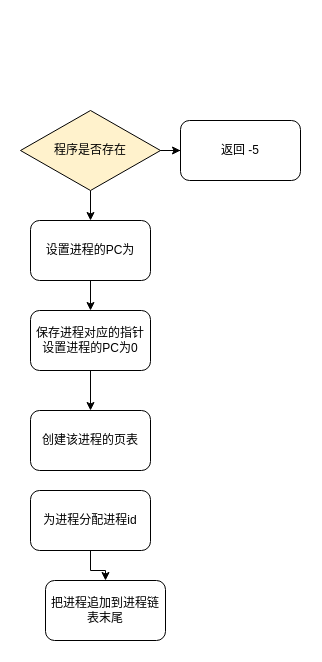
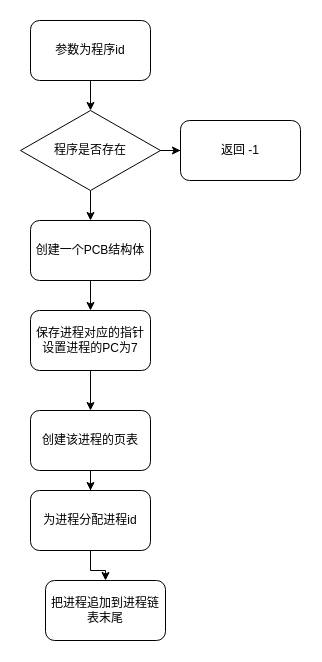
  <mxCell id="0" />
  <mxCell id="1" parent="0" />
+ <mxCell id="2" value="" style="edgeStyle=orthogonalEdgeStyle;rounded=0;orthogonalLoop=1;jettySize=auto;html=1;" edge="1" parent="1" source="3" target="6"><mxGeometry relative="1" as="geometry" /></mxCell>
+ <mxCell id="3" value="参数为程序id" style="rounded=1;whiteSpace=wrap;html=1;" vertex="1" parent="1"><mxGeometry x="30" y="20" width="120" height="60" as="geometry" /></mxCell>
  <mxCell id="4" value="" style="edgeStyle=orthogonalEdgeStyle;rounded=0;orthogonalLoop=1;jettySize=auto;html=1;" edge="1" parent="1" source="6" target="7"><mxGeometry relative="1" as="geometry" /></mxCell>
  <mxCell id="5" value="" style="edgeStyle=orthogonalEdgeStyle;rounded=0;orthogonalLoop=1;jettySize=auto;html=1;" edge="1" parent="1" source="6" target="9"><mxGeometry relative="1" as="geometry" /></mxCell>
- <mxCell id="6" value="程序是否存在" style="rhombus;whiteSpace=wrap;html=1;fillColor=#fff2cc;" vertex="1" parent="1"><mxGeometry x="20" y="110" width="140" height="80" as="geometry" /></mxCell>
- <mxCell id="7" value="返回 -5" style="rounded=1;whiteSpace=wrap;html=1;" vertex="1" parent="1"><mxGeometry x="180" y="120" width="120" height="60" as="geometry" /></mxCell>
+ <mxCell id="6" value="程序是否存在" style="rhombus;whiteSpace=wrap;html=1;" vertex="1" parent="1"><mxGeometry x="20" y="110" width="140" height="80" as="geometry" /></mxCell>
+ <mxCell id="7" value="返回 -1" style="rounded=1;whiteSpace=wrap;html=1;" vertex="1" parent="1"><mxGeometry x="180" y="120" width="120" height="60" as="geometry" /></mxCell>
  <mxCell id="8" value="" style="edgeStyle=orthogonalEdgeStyle;rounded=0;orthogonalLoop=1;jettySize=auto;html=1;" edge="1" parent="1" source="9" target="11"><mxGeometry relative="1" as="geometry" /></mxCell>
- <mxCell id="9" value="设置进程的PC为" style="rounded=1;whiteSpace=wrap;html=1;" vertex="1" parent="1"><mxGeometry x="30" y="220" width="120" height="60" as="geometry" /></mxCell>
+ <mxCell id="9" value="创建一个PCB结构体" style="rounded=1;whiteSpace=wrap;html=1;" vertex="1" parent="1"><mxGeometry x="30" y="220" width="120" height="60" as="geometry" /></mxCell>
  <mxCell id="10" value="" style="edgeStyle=orthogonalEdgeStyle;rounded=0;orthogonalLoop=1;jettySize=auto;html=1;" edge="1" parent="1" source="11" target="15"><mxGeometry relative="1" as="geometry" /></mxCell>
- <mxCell id="11" value="保存进程对应的指针&lt;br&gt;设置进程的PC为0" style="rounded=1;whiteSpace=wrap;html=1;" vertex="1" parent="1"><mxGeometry x="30" y="310" width="120" height="60" as="geometry" /></mxCell>
+ <mxCell id="11" value="保存进程对应的指针&lt;br&gt;设置进程的PC为7" style="rounded=1;whiteSpace=wrap;html=1;" vertex="1" parent="1"><mxGeometry x="30" y="310" width="120" height="60" as="geometry" /></mxCell>
  <mxCell id="12" value="" style="edgeStyle=orthogonalEdgeStyle;rounded=0;orthogonalLoop=1;jettySize=auto;html=1;" edge="1" parent="1" source="13" target="16"><mxGeometry relative="1" as="geometry" /></mxCell>
  <mxCell id="13" value="为进程分配进程id" style="rounded=1;whiteSpace=wrap;html=1;" vertex="1" parent="1"><mxGeometry x="30" y="490" width="120" height="60" as="geometry" /></mxCell>
+ <mxCell id="14" value="" style="edgeStyle=orthogonalEdgeStyle;rounded=0;orthogonalLoop=1;jettySize=auto;html=1;" edge="1" parent="1" source="15" target="13"><mxGeometry relative="1" as="geometry" /></mxCell>
  <mxCell id="15" value="创建该进程的页表" style="rounded=1;whiteSpace=wrap;html=1;" vertex="1" parent="1"><mxGeometry x="30" y="410" width="120" height="60" as="geometry" /></mxCell>
  <mxCell id="16" value="把进程追加到进程链表末尾" style="rounded=1;whiteSpace=wrap;html=1;" vertex="1" parent="1"><mxGeometry x="45" y="580" width="120" height="60" as="geometry" /></mxCell>
